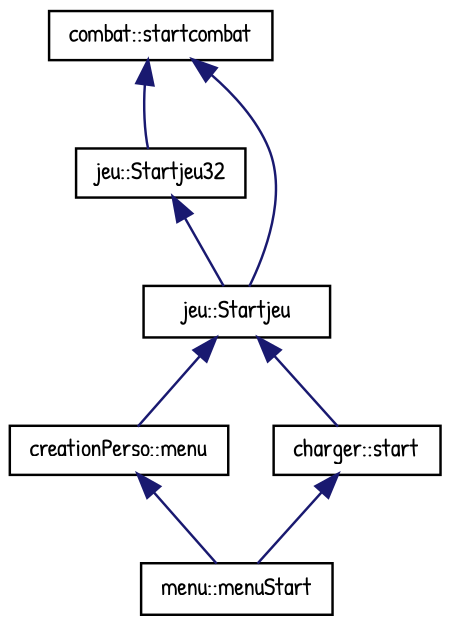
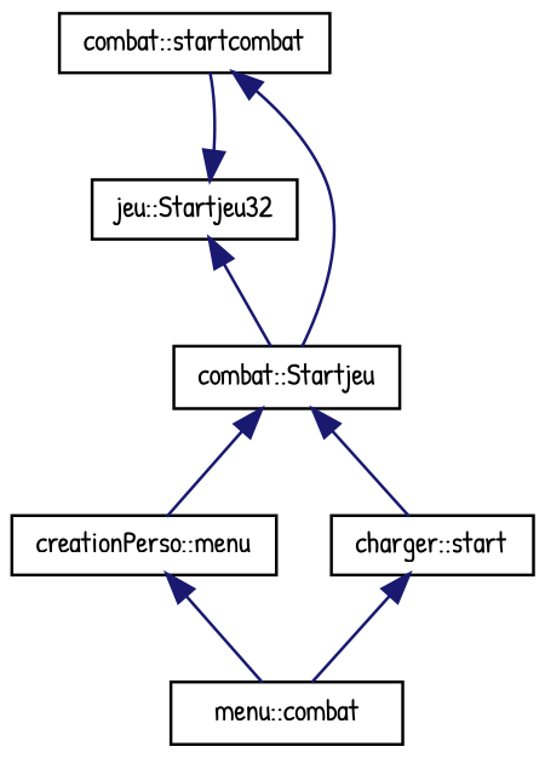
  digraph {
    fontname="Patrick Hand"
    rankdir=TB
    node [color=black fillcolor=white fontname="Patrick Hand" fontsize=10 shape=record style=filled]
    edge [color=midnightblue dir=back fontname="Patrick Hand" fontsize=10 labelfontname=Helvetica labelfontsize=10 style=solid]
    n1 [height=0.2 label="combat::startcombat" width=0.4]
    n2 [height=0.2 label="jeu::Startjeu32" width=0.4]
-   n3 [height=0.2 label="jeu::Startjeu" width=0.4]
+   n3 [height=0.2 label="combat::Startjeu" width=0.4]
    n4 [height=0.2 label="creationPerso::menu" width=0.4]
    n5 [height=0.2 label="charger::start" width=0.4]
-   n6 [height=0.2 label="menu::menuStart" width=0.4]
-   n1 -> n2
+   n6 [height=0.2 label="menu::combat" width=0.4]
+   n2 -> n1
    n1 -> n3
    n2 -> n3
    n3 -> n4
    n3 -> n5
    n4 -> n6
    n5 -> n6
  }
